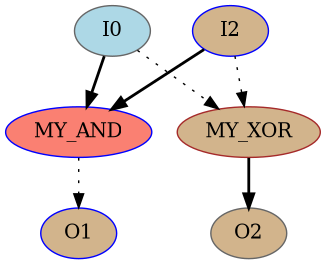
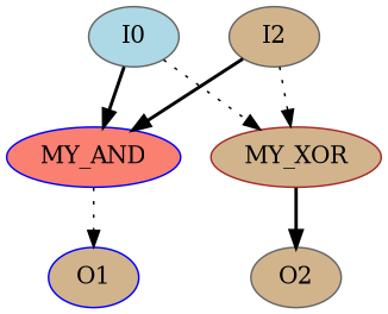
  digraph {
    node [LABEL=INPUT color=blue fillcolor=tan style=filled]
    edge [style=bold]
    n1 [color=gray40 fillcolor=lightblue label=I0]
    MY_AND [LABEL=AND2 fillcolor=salmon]
    MY_XOR [LABEL=XOR2 color=brown]
    O1 [LABEL=OUTPUT]
    O2 [LABEL=OUTPUT color=gray40]
-   I2
+   I2 [color=gray40]
    n1 -> MY_AND
    n1 -> MY_XOR [style=dotted]
    MY_AND -> O1 [style=dotted]
    MY_XOR -> O2
    I2 -> MY_AND
    I2 -> MY_XOR [style=dotted]
  }
